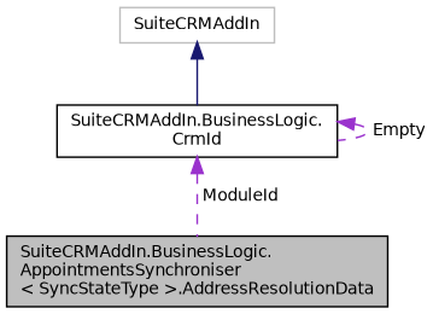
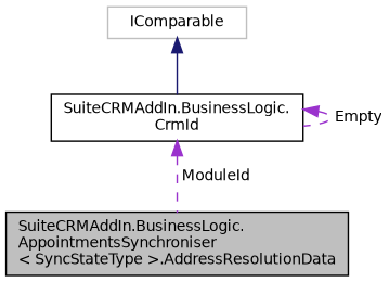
  digraph {
    node [color=black fillcolor=white fontname=Helvetica fontsize=10 shape=record style=filled]
    edge [color=darkorchid3 dir=back fontname=Helvetica fontsize=10 labelfontname=Helvetica labelfontsize=10 style=dashed]
    n1 [fillcolor=grey75 fontcolor=black height=0.2 label="SuiteCRMAddIn.BusinessLogic.\lAppointmentsSynchroniser\l\< SyncStateType \>.AddressResolutionData" width=0.4]
    n2 [height=0.2 label="SuiteCRMAddIn.BusinessLogic.\lCrmId" width=0.4]
-   n3 [color=grey75 height=0.2 label=SuiteCRMAddIn width=0.4]
+   n3 [color=grey75 height=0.2 label=IComparable width=0.4]
    n2 -> n1 [label=" ModuleId"]
    n2 -> n2 [label=" Empty"]
    n3 -> n2 [color=midnightblue style=solid]
  }
